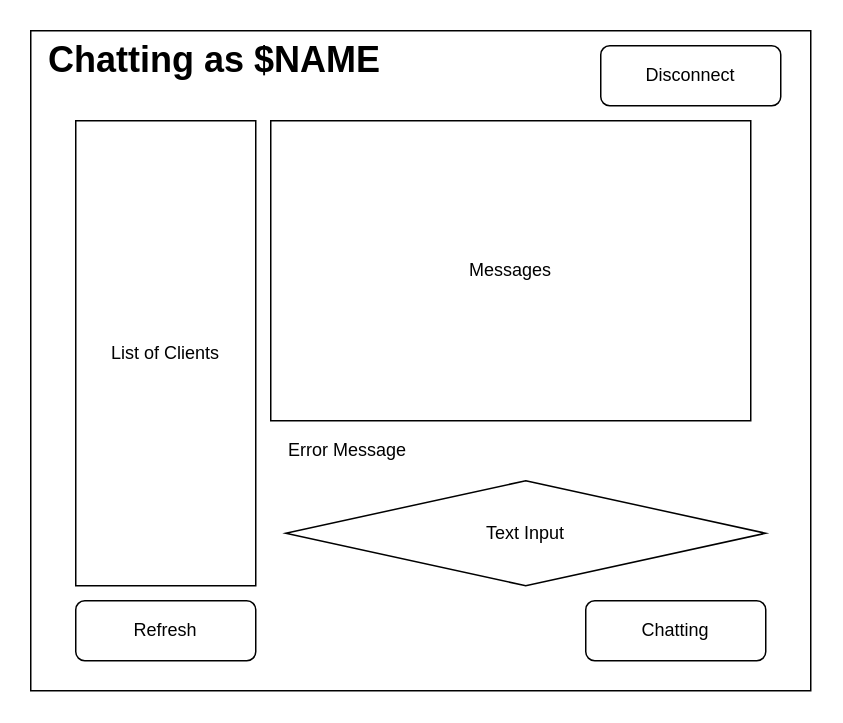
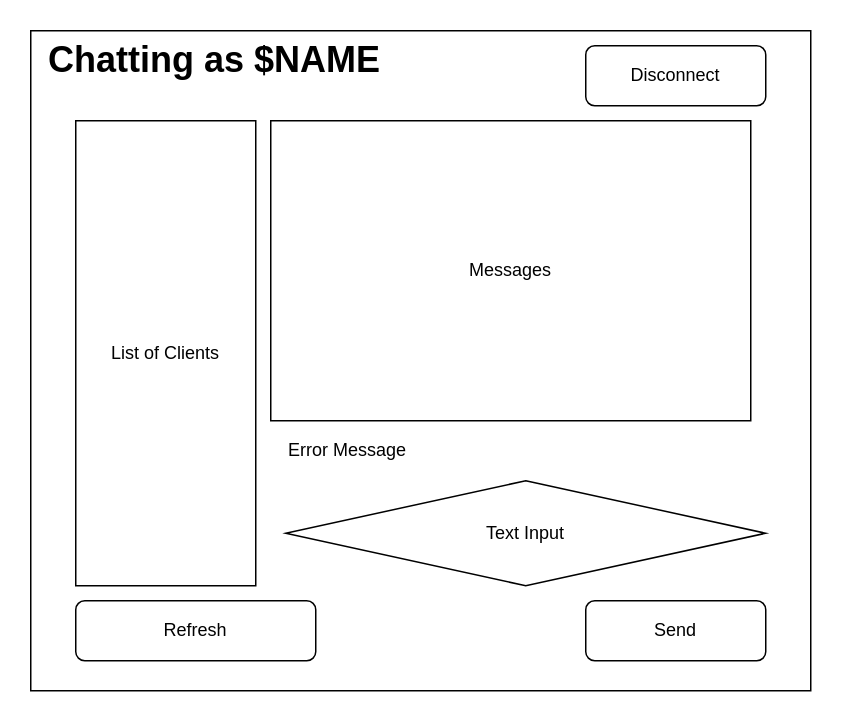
  <mxCell id="0" />
  <mxCell id="1" parent="0" />
  <mxCell id="2" value="" style="rounded=0;whiteSpace=wrap;html=1;" parent="1" vertex="1"><mxGeometry x="20" y="20" width="520" height="440" as="geometry" /></mxCell>
  <mxCell id="3" value="Chatting as $NAME" style="text;strokeColor=none;fillColor=none;html=1;fontSize=24;fontStyle=1;verticalAlign=middle;align=left;" parent="1" vertex="1"><mxGeometry x="30" y="20" width="260" height="40" as="geometry" /></mxCell>
  <mxCell id="4" value="List of Clients" style="rounded=0;whiteSpace=wrap;html=1;" parent="1" vertex="1"><mxGeometry x="50" y="80" width="120" height="310" as="geometry" /></mxCell>
  <mxCell id="5" value="Messages" style="rounded=0;whiteSpace=wrap;html=1;" parent="1" vertex="1"><mxGeometry x="180" y="80" width="320" height="200" as="geometry" /></mxCell>
- <mxCell id="6" value="Refresh" style="rounded=1;whiteSpace=wrap;html=1;" parent="1" vertex="1"><mxGeometry x="50" y="400" width="120" height="40" as="geometry" /></mxCell>
- <mxCell id="7" value="Disconnect" style="rounded=1;whiteSpace=wrap;html=1;" parent="1" vertex="1"><mxGeometry x="400" y="30" width="120" height="40" as="geometry" /></mxCell>
+ <mxCell id="6" value="Refresh" style="rounded=1;whiteSpace=wrap;html=1;" parent="1" vertex="1"><mxGeometry x="50" y="400" width="160" height="40" as="geometry" /></mxCell>
+ <mxCell id="7" value="Disconnect" style="rounded=1;whiteSpace=wrap;html=1;" parent="1" vertex="1"><mxGeometry x="390" y="30" width="120" height="40" as="geometry" /></mxCell>
  <mxCell id="8" value="Text Input" style="rhombus;whiteSpace=wrap;html=1;" parent="1" vertex="1"><mxGeometry x="190" y="320" width="320" height="70" as="geometry" /></mxCell>
- <mxCell id="9" value="Chatting" style="rounded=1;whiteSpace=wrap;html=1;" parent="1" vertex="1"><mxGeometry x="390" y="400" width="120" height="40" as="geometry" /></mxCell>
+ <mxCell id="9" value="Send" style="rounded=1;whiteSpace=wrap;html=1;" parent="1" vertex="1"><mxGeometry x="390" y="400" width="120" height="40" as="geometry" /></mxCell>
  <mxCell id="10" value="Error Message" style="text;html=1;strokeColor=none;fillColor=none;align=left;verticalAlign=middle;whiteSpace=wrap;rounded=0;" vertex="1" parent="1"><mxGeometry x="190" y="290" width="320" height="20" as="geometry" /></mxCell>
